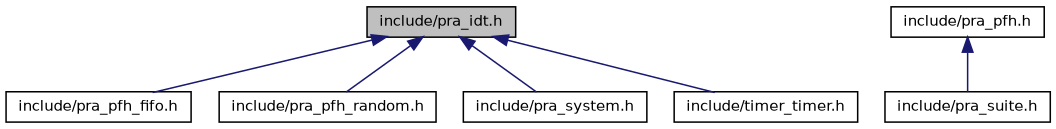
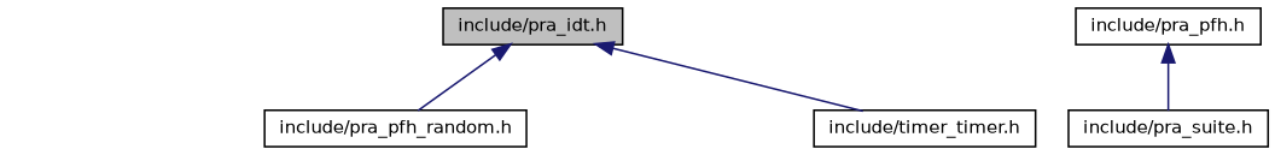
  digraph {
    node [color=black fontname=Helvetica fontsize=10 shape=record]
    edge [color=midnightblue dir=back fontname=Helvetica fontsize=10 labelfontname=Helvetica labelfontsize=10 style=solid]
    n1 [fillcolor=grey75 fontcolor=black height=0.2 label="include/pra_idt.h" style=filled width=0.4]
-   n2 [height=0.2 label="include/pra_pfh_fifo.h" width=0.4]
    n3 [height=0.2 label="include/pra_pfh_random.h" width=0.4]
-   n4 [height=0.2 label="include/pra_system.h" width=0.4]
    n5 [height=0.2 label="include/timer_timer.h" width=0.4]
    n6 [height=0.2 label="include/pra_pfh.h" width=0.4]
    n7 [height=0.2 label="include/pra_suite.h" width=0.4]
-   n1 -> n2
    n1 -> n3
-   n1 -> n4
    n1 -> n5
    n6 -> n7
  }
